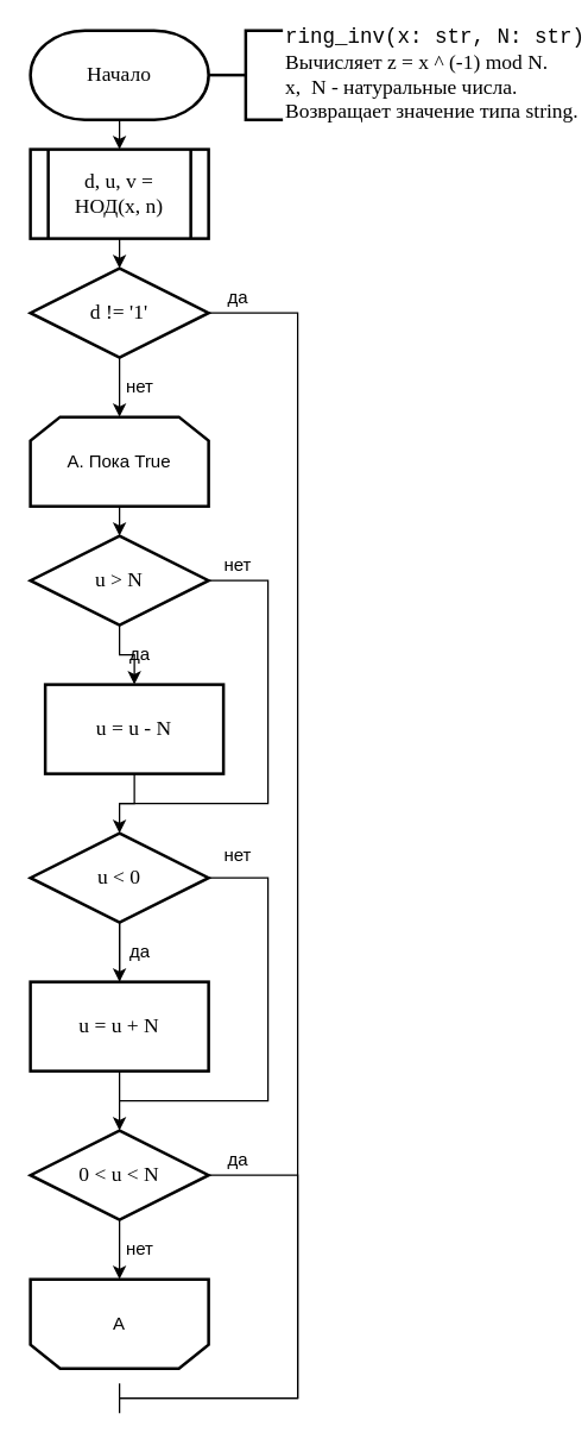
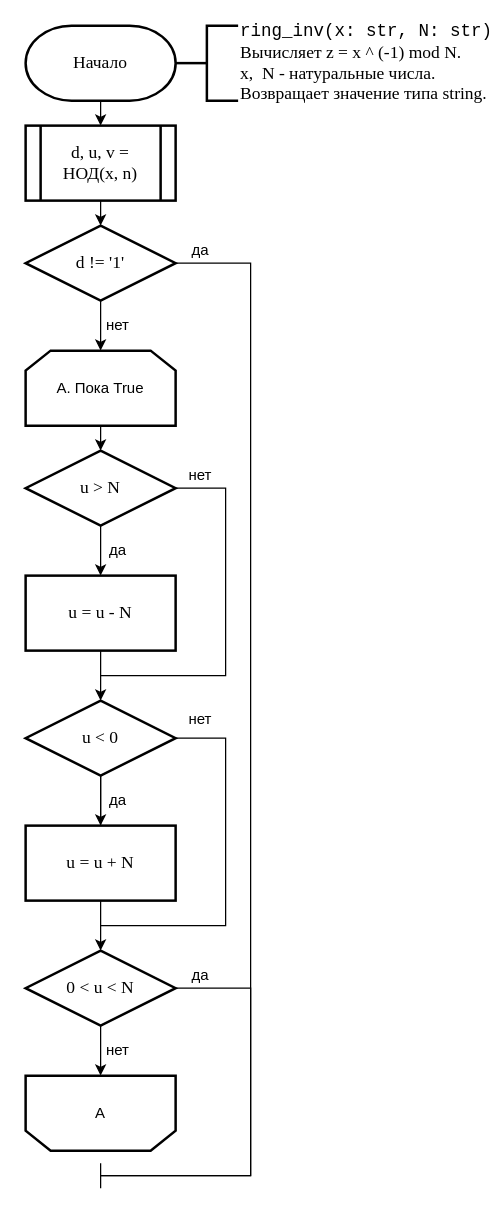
  <mxCell id="0" />
  <mxCell id="1" parent="0" />
  <mxCell id="2" style="edgeStyle=orthogonalEdgeStyle;rounded=0;orthogonalLoop=1;jettySize=auto;html=1;exitX=0.5;exitY=1;exitDx=0;exitDy=0;exitPerimeter=0;entryX=0.5;entryY=0;entryDx=0;entryDy=0;entryPerimeter=0;" parent="1" target="8" edge="1"><mxGeometry relative="1" as="geometry"><mxPoint x="80" y="160" as="sourcePoint" /></mxGeometry></mxCell>
  <mxCell id="3" style="edgeStyle=orthogonalEdgeStyle;rounded=0;orthogonalLoop=1;jettySize=auto;html=1;exitX=0.5;exitY=1;exitDx=0;exitDy=0;exitPerimeter=0;entryX=0.5;entryY=0;entryDx=0;entryDy=0;" edge="1" parent="1" source="4" target="11"><mxGeometry relative="1" as="geometry" /></mxCell>
  <mxCell id="4" value="Начало" style="strokeWidth=2;html=1;shape=mxgraph.flowchart.terminator;whiteSpace=wrap;fontSize=14;fontFamily=Times New Roman;" parent="1" vertex="1"><mxGeometry x="20" y="20" width="120" height="60" as="geometry" /></mxCell>
  <mxCell id="5" value="&lt;div&gt;&lt;font face=&quot;Courier New&quot;&gt;ring_inv(x: str, N: str)&lt;/font&gt;&lt;/div&gt;&lt;div&gt;Вычисляет z = x ^ (-1) mod N.&lt;br&gt;&lt;/div&gt;&lt;div&gt;x,&amp;nbsp; N - натуральные числа.&lt;br&gt;&lt;/div&gt;&lt;div&gt;Возвращает значение типа string.&lt;br&gt;&lt;/div&gt;" style="strokeWidth=2;html=1;shape=mxgraph.flowchart.annotation_2;align=left;labelPosition=right;pointerEvents=1;fontFamily=Times New Roman;fontSize=14;" parent="1" vertex="1"><mxGeometry x="140" y="20" width="50" height="60" as="geometry" /></mxCell>
  <mxCell id="6" style="edgeStyle=orthogonalEdgeStyle;rounded=0;orthogonalLoop=1;jettySize=auto;html=1;exitX=1;exitY=0.5;exitDx=0;exitDy=0;exitPerimeter=0;endArrow=none;endFill=0;" edge="1" parent="1" source="8"><mxGeometry relative="1" as="geometry"><mxPoint x="80" y="950" as="targetPoint" /><Array as="points"><mxPoint x="200" y="210" /><mxPoint x="200" y="940" /><mxPoint x="80" y="940" /></Array></mxGeometry></mxCell>
  <mxCell id="7" style="edgeStyle=orthogonalEdgeStyle;rounded=0;orthogonalLoop=1;jettySize=auto;html=1;exitX=0.5;exitY=1;exitDx=0;exitDy=0;exitPerimeter=0;entryX=0.5;entryY=0;entryDx=0;entryDy=0;endArrow=classic;endFill=1;" edge="1" parent="1" source="8" target="13"><mxGeometry relative="1" as="geometry" /></mxCell>
  <mxCell id="8" value="d != '1'" style="strokeWidth=2;html=1;shape=mxgraph.flowchart.decision;whiteSpace=wrap;rounded=0;fontFamily=Times New Roman;fontSize=14;" parent="1" vertex="1"><mxGeometry x="20" y="180" width="120" height="60" as="geometry" /></mxCell>
  <mxCell id="9" value="нет" style="text;html=1;strokeColor=none;fillColor=none;align=center;verticalAlign=middle;whiteSpace=wrap;rounded=0;" parent="1" vertex="1"><mxGeometry x="84" y="250" width="20" height="20" as="geometry" /></mxCell>
  <mxCell id="10" value="да" style="text;html=1;strokeColor=none;fillColor=none;align=center;verticalAlign=middle;whiteSpace=wrap;rounded=0;" parent="1" vertex="1"><mxGeometry x="150" y="190" width="20" height="20" as="geometry" /></mxCell>
  <mxCell id="11" value="d, u, v = НОД(x, n)" style="shape=process;whiteSpace=wrap;html=1;backgroundOutline=1;rounded=0;strokeWidth=2;fontFamily=Times New Roman;fontSize=14;" vertex="1" parent="1"><mxGeometry x="20" y="100" width="120" height="60" as="geometry" /></mxCell>
  <mxCell id="12" style="edgeStyle=orthogonalEdgeStyle;rounded=0;orthogonalLoop=1;jettySize=auto;html=1;exitX=0.5;exitY=1;exitDx=0;exitDy=0;entryX=0.5;entryY=0;entryDx=0;entryDy=0;entryPerimeter=0;" edge="1" parent="1" source="13" target="16"><mxGeometry relative="1" as="geometry" /></mxCell>
  <mxCell id="13" value="А. Пока True" style="shape=loopLimit;whiteSpace=wrap;html=1;strokeWidth=2;" vertex="1" parent="1"><mxGeometry x="20" y="280" width="120" height="60" as="geometry" /></mxCell>
  <mxCell id="14" style="edgeStyle=orthogonalEdgeStyle;rounded=0;orthogonalLoop=1;jettySize=auto;html=1;exitX=0.5;exitY=1;exitDx=0;exitDy=0;exitPerimeter=0;" edge="1" parent="1" source="16" target="18"><mxGeometry relative="1" as="geometry" /></mxCell>
  <mxCell id="15" style="edgeStyle=orthogonalEdgeStyle;rounded=0;orthogonalLoop=1;jettySize=auto;html=1;exitX=1;exitY=0.5;exitDx=0;exitDy=0;exitPerimeter=0;endArrow=none;endFill=0;" edge="1" parent="1" source="16"><mxGeometry relative="1" as="geometry"><mxPoint x="80" y="540" as="targetPoint" /><Array as="points"><mxPoint x="180" y="390" /><mxPoint x="180" y="540" /><mxPoint x="80" y="540" /></Array></mxGeometry></mxCell>
  <mxCell id="16" value="u &amp;gt; N" style="strokeWidth=2;html=1;shape=mxgraph.flowchart.decision;whiteSpace=wrap;rounded=0;fontFamily=Times New Roman;fontSize=14;" vertex="1" parent="1"><mxGeometry x="20" y="360" width="120" height="60" as="geometry" /></mxCell>
  <mxCell id="17" style="edgeStyle=orthogonalEdgeStyle;rounded=0;orthogonalLoop=1;jettySize=auto;html=1;exitX=0.5;exitY=1;exitDx=0;exitDy=0;entryX=0.5;entryY=0;entryDx=0;entryDy=0;entryPerimeter=0;" edge="1" parent="1" source="18" target="22"><mxGeometry relative="1" as="geometry" /></mxCell>
- <mxCell id="18" value="u = u - N" style="rounded=0;whiteSpace=wrap;html=1;absoluteArcSize=1;arcSize=14;strokeWidth=2;fontFamily=Times New Roman;fontSize=14;" vertex="1" parent="1"><mxGeometry x="30" y="460" width="120" height="60" as="geometry" /></mxCell>
+ <mxCell id="18" value="u = u - N" style="rounded=0;whiteSpace=wrap;html=1;absoluteArcSize=1;arcSize=14;strokeWidth=2;fontFamily=Times New Roman;fontSize=14;" vertex="1" parent="1"><mxGeometry x="20" y="460" width="120" height="60" as="geometry" /></mxCell>
  <mxCell id="19" style="edgeStyle=orthogonalEdgeStyle;rounded=0;orthogonalLoop=1;jettySize=auto;html=1;exitX=0.5;exitY=1;exitDx=0;exitDy=0;exitPerimeter=0;endArrow=none;endFill=0;" edge="1" parent="1" source="22" target="24"><mxGeometry relative="1" as="geometry" /></mxCell>
  <mxCell id="20" value="" style="edgeStyle=orthogonalEdgeStyle;rounded=0;orthogonalLoop=1;jettySize=auto;html=1;endArrow=classic;endFill=1;" edge="1" parent="1" source="22" target="24"><mxGeometry relative="1" as="geometry" /></mxCell>
  <mxCell id="21" style="edgeStyle=orthogonalEdgeStyle;rounded=0;orthogonalLoop=1;jettySize=auto;html=1;exitX=1;exitY=0.5;exitDx=0;exitDy=0;exitPerimeter=0;endArrow=none;endFill=0;" edge="1" parent="1" source="22"><mxGeometry relative="1" as="geometry"><mxPoint x="80" y="740" as="targetPoint" /><Array as="points"><mxPoint x="180" y="590" /><mxPoint x="180" y="740" /></Array></mxGeometry></mxCell>
  <mxCell id="22" value="u &amp;lt; 0" style="strokeWidth=2;html=1;shape=mxgraph.flowchart.decision;whiteSpace=wrap;rounded=0;fontFamily=Times New Roman;fontSize=14;" vertex="1" parent="1"><mxGeometry x="20" y="560" width="120" height="60" as="geometry" /></mxCell>
  <mxCell id="23" style="edgeStyle=orthogonalEdgeStyle;rounded=0;orthogonalLoop=1;jettySize=auto;html=1;exitX=0.5;exitY=1;exitDx=0;exitDy=0;entryX=0.5;entryY=0;entryDx=0;entryDy=0;entryPerimeter=0;" edge="1" parent="1" source="24" target="28"><mxGeometry relative="1" as="geometry" /></mxCell>
  <mxCell id="24" value="u = u + N" style="rounded=0;whiteSpace=wrap;html=1;absoluteArcSize=1;arcSize=14;strokeWidth=2;fontFamily=Times New Roman;fontSize=14;" vertex="1" parent="1"><mxGeometry x="20" y="660" width="120" height="60" as="geometry" /></mxCell>
  <mxCell id="25" value="А" style="shape=loopLimit;whiteSpace=wrap;html=1;strokeWidth=2;direction=west;" vertex="1" parent="1"><mxGeometry x="20" y="860" width="120" height="60" as="geometry" /></mxCell>
  <mxCell id="26" style="edgeStyle=orthogonalEdgeStyle;rounded=0;orthogonalLoop=1;jettySize=auto;html=1;exitX=0.5;exitY=1;exitDx=0;exitDy=0;exitPerimeter=0;entryX=0.5;entryY=1;entryDx=0;entryDy=0;" edge="1" parent="1" source="28" target="25"><mxGeometry relative="1" as="geometry" /></mxCell>
  <mxCell id="27" style="edgeStyle=orthogonalEdgeStyle;rounded=0;orthogonalLoop=1;jettySize=auto;html=1;exitX=1;exitY=0.5;exitDx=0;exitDy=0;exitPerimeter=0;endArrow=none;endFill=0;" edge="1" parent="1" source="28"><mxGeometry relative="1" as="geometry"><mxPoint x="80" y="930" as="targetPoint" /><Array as="points"><mxPoint x="200" y="790" /><mxPoint x="200" y="940" /><mxPoint x="80" y="940" /></Array></mxGeometry></mxCell>
  <mxCell id="28" value="0 &amp;lt; u &amp;lt; N" style="strokeWidth=2;html=1;shape=mxgraph.flowchart.decision;whiteSpace=wrap;rounded=0;fontFamily=Times New Roman;fontSize=14;" vertex="1" parent="1"><mxGeometry x="20" y="760" width="120" height="60" as="geometry" /></mxCell>
  <mxCell id="29" value="нет" style="text;html=1;strokeColor=none;fillColor=none;align=center;verticalAlign=middle;whiteSpace=wrap;rounded=0;" vertex="1" parent="1"><mxGeometry x="84" y="830" width="20" height="20" as="geometry" /></mxCell>
  <mxCell id="30" value="нет" style="text;html=1;strokeColor=none;fillColor=none;align=center;verticalAlign=middle;whiteSpace=wrap;rounded=0;" vertex="1" parent="1"><mxGeometry x="150" y="370" width="20" height="20" as="geometry" /></mxCell>
  <mxCell id="31" value="да" style="text;html=1;strokeColor=none;fillColor=none;align=center;verticalAlign=middle;whiteSpace=wrap;rounded=0;" vertex="1" parent="1"><mxGeometry x="84" y="430" width="20" height="20" as="geometry" /></mxCell>
  <mxCell id="32" value="нет" style="text;html=1;strokeColor=none;fillColor=none;align=center;verticalAlign=middle;whiteSpace=wrap;rounded=0;" vertex="1" parent="1"><mxGeometry x="150" y="565" width="20" height="20" as="geometry" /></mxCell>
  <mxCell id="33" value="да" style="text;html=1;strokeColor=none;fillColor=none;align=center;verticalAlign=middle;whiteSpace=wrap;rounded=0;" vertex="1" parent="1"><mxGeometry x="84" y="630" width="20" height="20" as="geometry" /></mxCell>
  <mxCell id="34" value="да" style="text;html=1;strokeColor=none;fillColor=none;align=center;verticalAlign=middle;whiteSpace=wrap;rounded=0;" vertex="1" parent="1"><mxGeometry x="150" y="770" width="20" height="20" as="geometry" /></mxCell>
